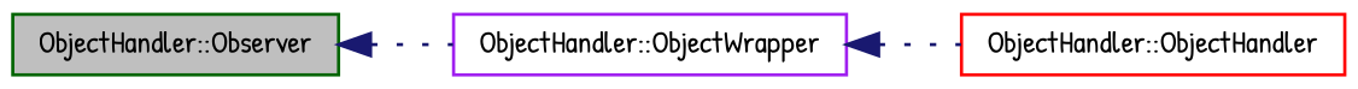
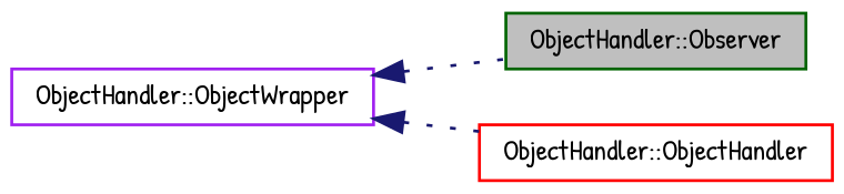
  digraph {
    fontname="Patrick Hand"
    rankdir=LR
    node [fillcolor=white fontname="Patrick Hand" fontsize=10 shape=record style=filled]
    edge [color=midnightblue dir=back fontname="Patrick Hand" fontsize=10 labelfontname=Helvetica labelfontsize=10 style=dotted]
    n1 [color=darkgreen fillcolor=grey75 fontcolor=black height=0.2 label="ObjectHandler::Observer" width=0.4]
    n2 [color=purple height=0.2 label="ObjectHandler::ObjectWrapper" width=0.4]
    n3 [color=red height=0.2 label="ObjectHandler::ObjectHandler" width=0.4]
-   n1 -> n2
+   n2 -> n1
    n2 -> n3
  }
